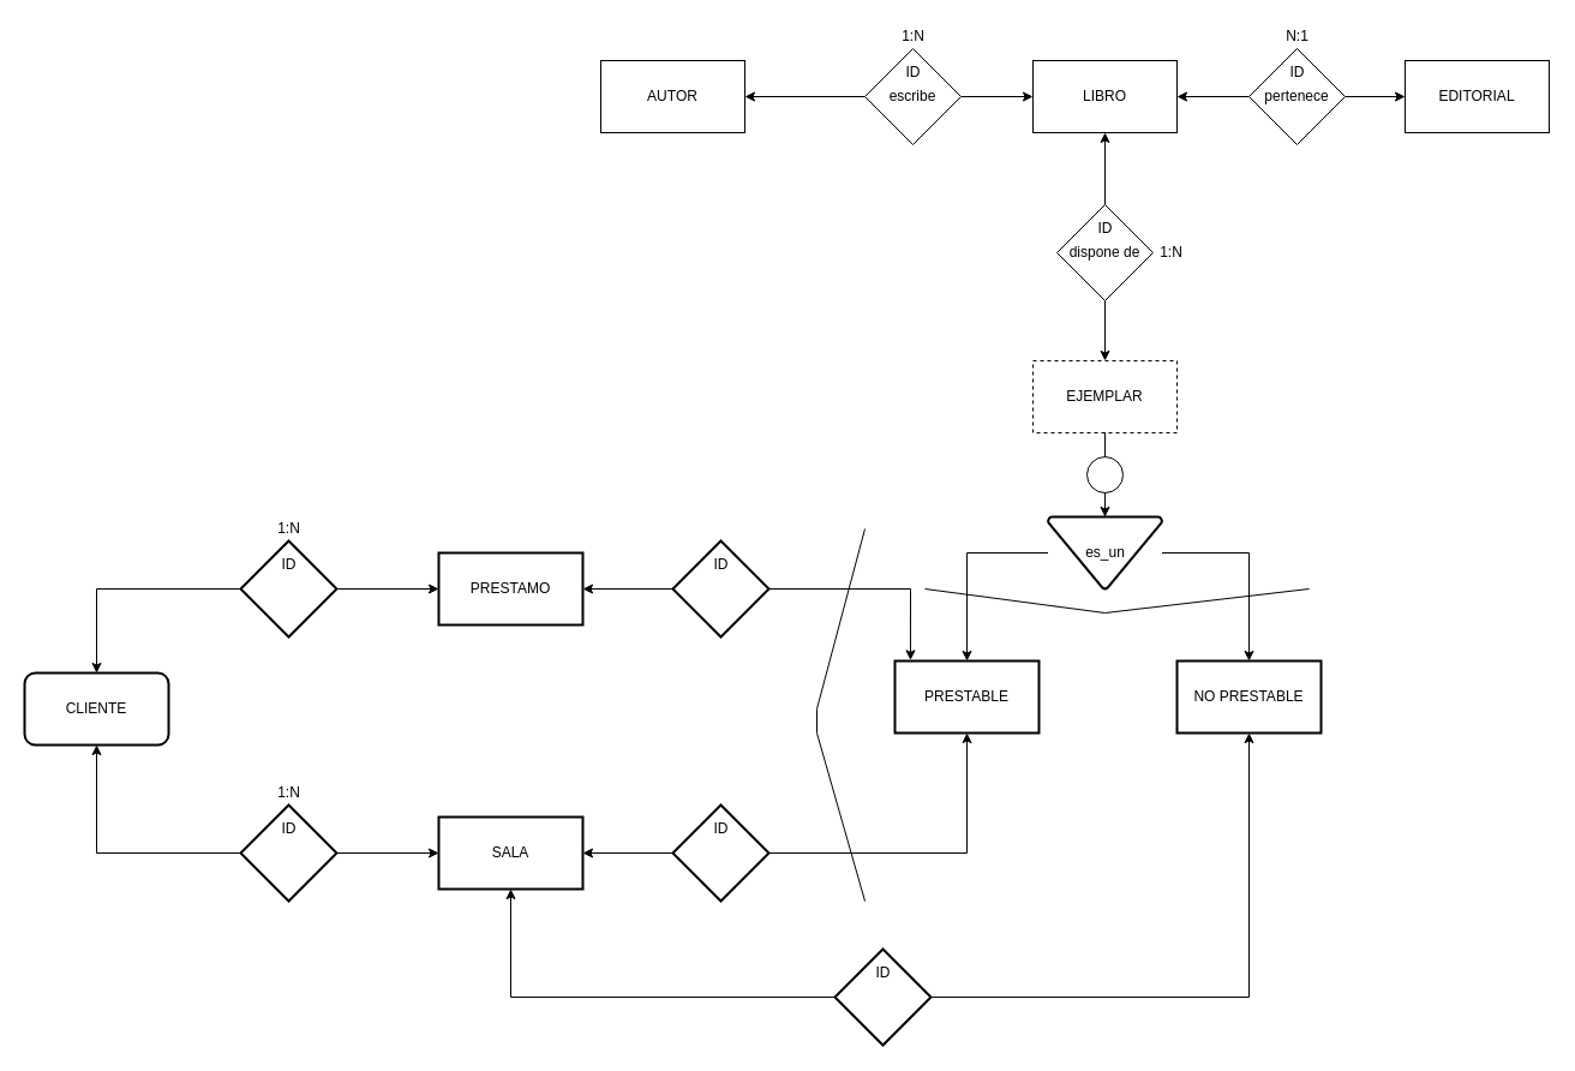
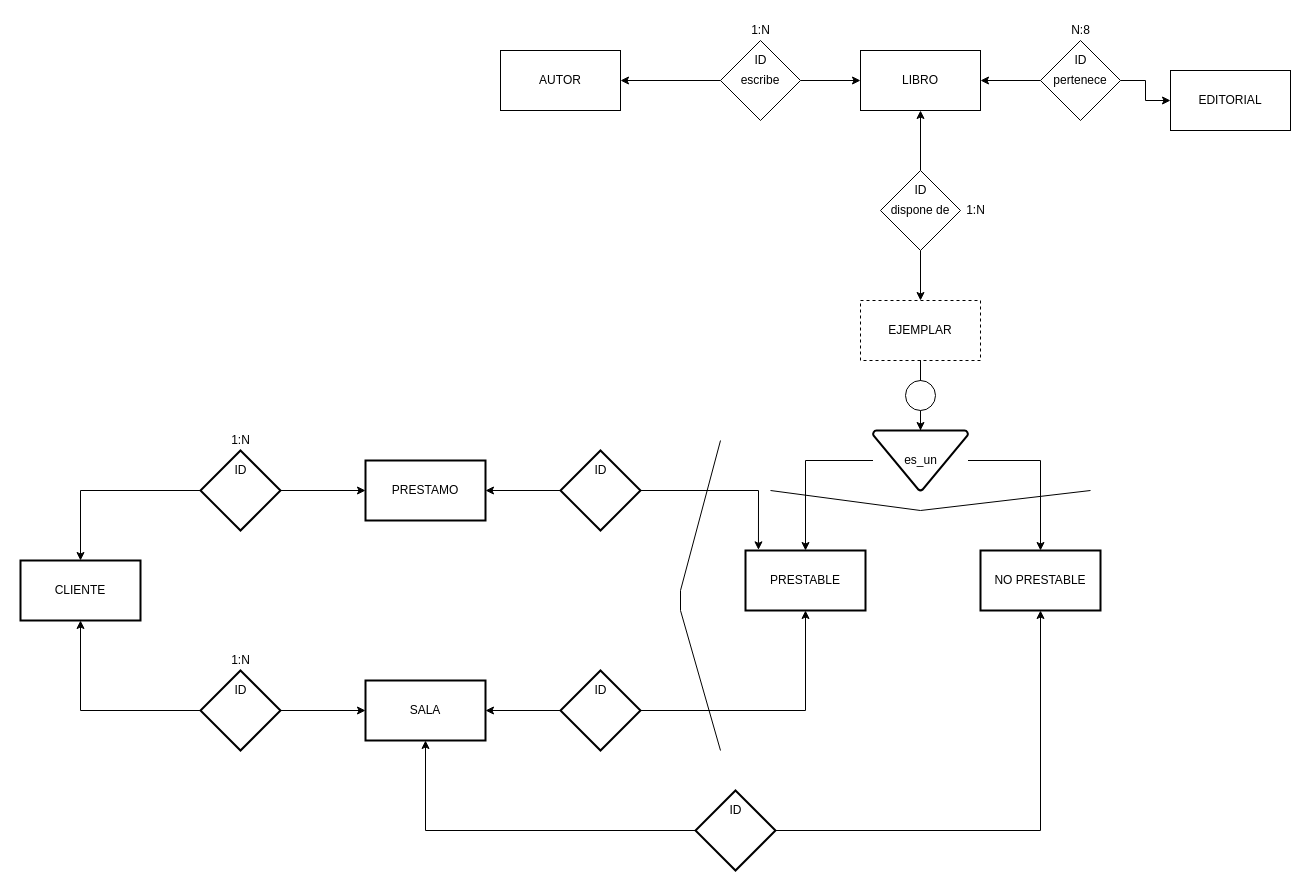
  <mxCell id="0" />
  <mxCell id="1" parent="0" />
- <mxCell id="2" value="EDITORIAL" style="rounded=0;whiteSpace=wrap;html=1;" parent="1" vertex="1"><mxGeometry x="1170" y="50" width="120" height="60" as="geometry" /></mxCell>
+ <mxCell id="2" value="EDITORIAL" style="rounded=0;whiteSpace=wrap;html=1;" parent="1" vertex="1"><mxGeometry x="1170" y="70" width="120" height="60" as="geometry" /></mxCell>
  <mxCell id="3" value="" style="edgeStyle=orthogonalEdgeStyle;rounded=0;orthogonalLoop=1;jettySize=auto;html=1;entryX=1;entryY=0.5;entryDx=0;entryDy=0;" parent="1" source="5" target="10" edge="1"><mxGeometry relative="1" as="geometry" /></mxCell>
  <mxCell id="4" value="" style="edgeStyle=orthogonalEdgeStyle;rounded=0;orthogonalLoop=1;jettySize=auto;html=1;" parent="1" source="5" target="2" edge="1"><mxGeometry relative="1" as="geometry" /></mxCell>
  <mxCell id="5" value="pertenece" style="rhombus;whiteSpace=wrap;html=1;rounded=0;" parent="1" vertex="1"><mxGeometry x="1040" y="40" width="80" height="80" as="geometry" /></mxCell>
  <mxCell id="6" value="AUTOR" style="whiteSpace=wrap;html=1;rounded=0;" parent="1" vertex="1"><mxGeometry x="500" y="50" width="120" height="60" as="geometry" /></mxCell>
  <mxCell id="7" value="" style="edgeStyle=orthogonalEdgeStyle;rounded=0;orthogonalLoop=1;jettySize=auto;html=1;" parent="1" source="9" target="10" edge="1"><mxGeometry relative="1" as="geometry" /></mxCell>
  <mxCell id="8" value="" style="edgeStyle=orthogonalEdgeStyle;rounded=0;orthogonalLoop=1;jettySize=auto;html=1;" parent="1" source="9" target="6" edge="1"><mxGeometry relative="1" as="geometry" /></mxCell>
  <mxCell id="9" value="escribe" style="rhombus;whiteSpace=wrap;html=1;rounded=0;" parent="1" vertex="1"><mxGeometry x="720" y="40" width="80" height="80" as="geometry" /></mxCell>
  <mxCell id="10" value="LIBRO" style="whiteSpace=wrap;html=1;rounded=0;" parent="1" vertex="1"><mxGeometry x="860" y="50" width="120" height="60" as="geometry" /></mxCell>
  <mxCell id="11" value="ID" style="text;html=1;align=center;verticalAlign=middle;resizable=0;points=[];autosize=1;strokeColor=none;fillColor=none;" parent="1" vertex="1"><mxGeometry x="745" y="50" width="30" height="20" as="geometry" /></mxCell>
  <mxCell id="12" value="" style="edgeStyle=orthogonalEdgeStyle;rounded=0;orthogonalLoop=1;jettySize=auto;html=1;" parent="1" source="14" target="16" edge="1"><mxGeometry relative="1" as="geometry" /></mxCell>
  <mxCell id="13" value="" style="edgeStyle=orthogonalEdgeStyle;rounded=0;orthogonalLoop=1;jettySize=auto;html=1;" parent="1" source="14" target="10" edge="1"><mxGeometry relative="1" as="geometry" /></mxCell>
  <mxCell id="14" value="dispone de" style="rhombus;whiteSpace=wrap;html=1;rounded=0;" parent="1" vertex="1"><mxGeometry x="880" y="170" width="80" height="80" as="geometry" /></mxCell>
  <mxCell id="15" value="" style="edgeStyle=orthogonalEdgeStyle;rounded=0;orthogonalLoop=1;jettySize=auto;html=1;startArrow=none;" edge="1" parent="1" source="43" target="19"><mxGeometry relative="1" as="geometry" /></mxCell>
  <mxCell id="16" value="EJEMPLAR" style="whiteSpace=wrap;html=1;rounded=0;dashed=1;" parent="1" vertex="1"><mxGeometry x="860" y="300" width="120" height="60" as="geometry" /></mxCell>
  <mxCell id="17" value="" style="edgeStyle=orthogonalEdgeStyle;rounded=0;orthogonalLoop=1;jettySize=auto;html=1;" parent="1" source="19" target="20" edge="1"><mxGeometry relative="1" as="geometry" /></mxCell>
  <mxCell id="18" value="" style="edgeStyle=orthogonalEdgeStyle;rounded=0;orthogonalLoop=1;jettySize=auto;html=1;" parent="1" source="19" target="21" edge="1"><mxGeometry relative="1" as="geometry" /></mxCell>
  <mxCell id="19" value="es_un" style="strokeWidth=2;html=1;shape=mxgraph.flowchart.merge_or_storage;whiteSpace=wrap;" parent="1" vertex="1"><mxGeometry x="872.5" y="430" width="95" height="60" as="geometry" /></mxCell>
  <mxCell id="20" value="PRESTABLE" style="whiteSpace=wrap;html=1;strokeWidth=2;" parent="1" vertex="1"><mxGeometry x="745" y="550" width="120" height="60" as="geometry" /></mxCell>
  <mxCell id="21" value="NO PRESTABLE" style="whiteSpace=wrap;html=1;strokeWidth=2;" parent="1" vertex="1"><mxGeometry x="980" y="550" width="120" height="60" as="geometry" /></mxCell>
  <mxCell id="22" value="" style="endArrow=none;html=1;rounded=0;" parent="1" edge="1"><mxGeometry width="50" height="50" relative="1" as="geometry"><mxPoint x="770" y="490" as="sourcePoint" /><mxPoint x="1090" y="490" as="targetPoint" /><Array as="points"><mxPoint x="920" y="510" /></Array></mxGeometry></mxCell>
  <mxCell id="23" value="" style="edgeStyle=orthogonalEdgeStyle;rounded=0;orthogonalLoop=1;jettySize=auto;html=1;" parent="1" source="25" target="21" edge="1"><mxGeometry relative="1" as="geometry" /></mxCell>
  <mxCell id="24" style="edgeStyle=orthogonalEdgeStyle;rounded=0;orthogonalLoop=1;jettySize=auto;html=1;entryX=0.5;entryY=1;entryDx=0;entryDy=0;" edge="1" parent="1" source="25" target="26"><mxGeometry relative="1" as="geometry" /></mxCell>
  <mxCell id="25" value="" style="rhombus;whiteSpace=wrap;html=1;strokeWidth=2;" parent="1" vertex="1"><mxGeometry x="695" y="790" width="80" height="80" as="geometry" /></mxCell>
  <mxCell id="26" value="SALA" style="whiteSpace=wrap;html=1;strokeWidth=2;" parent="1" vertex="1"><mxGeometry x="365" y="680" width="120" height="60" as="geometry" /></mxCell>
  <mxCell id="27" value="" style="edgeStyle=orthogonalEdgeStyle;rounded=0;orthogonalLoop=1;jettySize=auto;html=1;" parent="1" source="29" target="20" edge="1"><mxGeometry relative="1" as="geometry" /></mxCell>
  <mxCell id="28" value="" style="edgeStyle=orthogonalEdgeStyle;rounded=0;orthogonalLoop=1;jettySize=auto;html=1;" edge="1" parent="1" source="29" target="26"><mxGeometry relative="1" as="geometry" /></mxCell>
  <mxCell id="29" value="" style="rhombus;whiteSpace=wrap;html=1;strokeWidth=2;" parent="1" vertex="1"><mxGeometry x="560" y="670" width="80" height="80" as="geometry" /></mxCell>
  <mxCell id="30" value="" style="edgeStyle=orthogonalEdgeStyle;rounded=0;orthogonalLoop=1;jettySize=auto;html=1;" parent="1" source="32" target="33" edge="1"><mxGeometry relative="1" as="geometry" /></mxCell>
  <mxCell id="31" value="" style="edgeStyle=orthogonalEdgeStyle;rounded=0;orthogonalLoop=1;jettySize=auto;html=1;entryX=0.108;entryY=-0.011;entryDx=0;entryDy=0;entryPerimeter=0;" parent="1" source="32" target="20" edge="1"><mxGeometry relative="1" as="geometry" /></mxCell>
  <mxCell id="32" value="" style="rhombus;whiteSpace=wrap;html=1;strokeWidth=2;" parent="1" vertex="1"><mxGeometry x="560" y="450" width="80" height="80" as="geometry" /></mxCell>
  <mxCell id="33" value="PRESTAMO" style="whiteSpace=wrap;html=1;strokeWidth=2;" parent="1" vertex="1"><mxGeometry x="365" y="460" width="120" height="60" as="geometry" /></mxCell>
  <mxCell id="34" value="" style="endArrow=none;html=1;rounded=0;" parent="1" edge="1"><mxGeometry width="50" height="50" relative="1" as="geometry"><mxPoint x="720" y="440" as="sourcePoint" /><mxPoint x="720" y="750" as="targetPoint" /><Array as="points"><mxPoint x="680" y="590" /><mxPoint x="680" y="610" /></Array></mxGeometry></mxCell>
  <mxCell id="35" value="" style="edgeStyle=orthogonalEdgeStyle;rounded=0;orthogonalLoop=1;jettySize=auto;html=1;" parent="1" source="37" target="38" edge="1"><mxGeometry relative="1" as="geometry" /></mxCell>
  <mxCell id="36" value="" style="edgeStyle=orthogonalEdgeStyle;rounded=0;orthogonalLoop=1;jettySize=auto;html=1;" parent="1" source="37" target="33" edge="1"><mxGeometry relative="1" as="geometry" /></mxCell>
  <mxCell id="37" value="" style="rhombus;whiteSpace=wrap;html=1;strokeWidth=2;" parent="1" vertex="1"><mxGeometry x="200" y="450" width="80" height="80" as="geometry" /></mxCell>
- <mxCell id="38" value="CLIENTE" style="whiteSpace=wrap;html=1;strokeWidth=2;rounded=1;" parent="1" vertex="1"><mxGeometry x="20" y="560" width="120" height="60" as="geometry" /></mxCell>
+ <mxCell id="38" value="CLIENTE" style="whiteSpace=wrap;html=1;strokeWidth=2;" parent="1" vertex="1"><mxGeometry x="20" y="560" width="120" height="60" as="geometry" /></mxCell>
  <mxCell id="39" style="edgeStyle=orthogonalEdgeStyle;rounded=0;orthogonalLoop=1;jettySize=auto;html=1;entryX=0;entryY=0.5;entryDx=0;entryDy=0;" parent="1" source="41" target="26" edge="1"><mxGeometry relative="1" as="geometry" /></mxCell>
  <mxCell id="40" value="" style="edgeStyle=orthogonalEdgeStyle;rounded=0;orthogonalLoop=1;jettySize=auto;html=1;" parent="1" source="41" target="38" edge="1"><mxGeometry relative="1" as="geometry" /></mxCell>
  <mxCell id="41" value="" style="rhombus;whiteSpace=wrap;html=1;strokeWidth=2;" parent="1" vertex="1"><mxGeometry x="200" y="670" width="80" height="80" as="geometry" /></mxCell>
  <mxCell id="42" value="ID" style="text;html=1;align=center;verticalAlign=middle;resizable=0;points=[];autosize=1;strokeColor=none;fillColor=none;" vertex="1" parent="1"><mxGeometry x="1065" y="50" width="30" height="20" as="geometry" /></mxCell>
  <mxCell id="43" value="" style="ellipse;whiteSpace=wrap;html=1;aspect=fixed;" vertex="1" parent="1"><mxGeometry x="905" y="380" width="30" height="30" as="geometry" /></mxCell>
  <mxCell id="44" value="" style="edgeStyle=orthogonalEdgeStyle;rounded=0;orthogonalLoop=1;jettySize=auto;html=1;endArrow=none;" edge="1" parent="1" source="16" target="43"><mxGeometry relative="1" as="geometry"><mxPoint x="920" y="360" as="sourcePoint" /><mxPoint x="920" y="430" as="targetPoint" /></mxGeometry></mxCell>
  <mxCell id="45" value="ID" style="text;html=1;align=center;verticalAlign=middle;resizable=0;points=[];autosize=1;strokeColor=none;fillColor=none;" vertex="1" parent="1"><mxGeometry x="905" y="180" width="30" height="20" as="geometry" /></mxCell>
  <mxCell id="46" value="1:N" style="text;html=1;align=center;verticalAlign=middle;resizable=0;points=[];autosize=1;strokeColor=none;fillColor=none;" vertex="1" parent="1"><mxGeometry x="745" y="20" width="30" height="20" as="geometry" /></mxCell>
- <mxCell id="47" value="N:1" style="text;html=1;align=center;verticalAlign=middle;resizable=0;points=[];autosize=1;strokeColor=none;fillColor=none;" vertex="1" parent="1"><mxGeometry x="1065" y="20" width="30" height="20" as="geometry" /></mxCell>
+ <mxCell id="47" value="N:8" style="text;html=1;align=center;verticalAlign=middle;resizable=0;points=[];autosize=1;strokeColor=none;fillColor=none;" vertex="1" parent="1"><mxGeometry x="1065" y="20" width="30" height="20" as="geometry" /></mxCell>
  <mxCell id="48" value="1:N" style="text;html=1;align=center;verticalAlign=middle;resizable=0;points=[];autosize=1;strokeColor=none;fillColor=none;" vertex="1" parent="1"><mxGeometry x="960" y="200" width="30" height="20" as="geometry" /></mxCell>
  <mxCell id="49" value="1:N" style="text;html=1;align=center;verticalAlign=middle;resizable=0;points=[];autosize=1;strokeColor=none;fillColor=none;" vertex="1" parent="1"><mxGeometry x="225" y="430" width="30" height="20" as="geometry" /></mxCell>
  <mxCell id="50" value="ID" style="text;html=1;align=center;verticalAlign=middle;resizable=0;points=[];autosize=1;strokeColor=none;fillColor=none;" vertex="1" parent="1"><mxGeometry x="585" y="460" width="30" height="20" as="geometry" /></mxCell>
  <mxCell id="51" value="ID" style="text;html=1;align=center;verticalAlign=middle;resizable=0;points=[];autosize=1;strokeColor=none;fillColor=none;" vertex="1" parent="1"><mxGeometry x="225" y="460" width="30" height="20" as="geometry" /></mxCell>
  <mxCell id="52" value="ID" style="text;html=1;align=center;verticalAlign=middle;resizable=0;points=[];autosize=1;strokeColor=none;fillColor=none;" vertex="1" parent="1"><mxGeometry x="585" y="680" width="30" height="20" as="geometry" /></mxCell>
  <mxCell id="53" value="ID" style="text;html=1;align=center;verticalAlign=middle;resizable=0;points=[];autosize=1;strokeColor=none;fillColor=none;" vertex="1" parent="1"><mxGeometry x="225" y="680" width="30" height="20" as="geometry" /></mxCell>
  <mxCell id="54" value="ID" style="text;html=1;align=center;verticalAlign=middle;resizable=0;points=[];autosize=1;strokeColor=none;fillColor=none;" vertex="1" parent="1"><mxGeometry x="720" y="800" width="30" height="20" as="geometry" /></mxCell>
  <mxCell id="55" value="1:N" style="text;html=1;align=center;verticalAlign=middle;resizable=0;points=[];autosize=1;strokeColor=none;fillColor=none;" vertex="1" parent="1"><mxGeometry x="225" y="650" width="30" height="20" as="geometry" /></mxCell>
